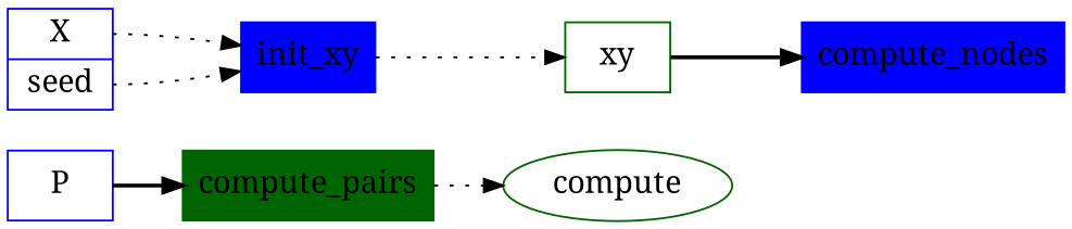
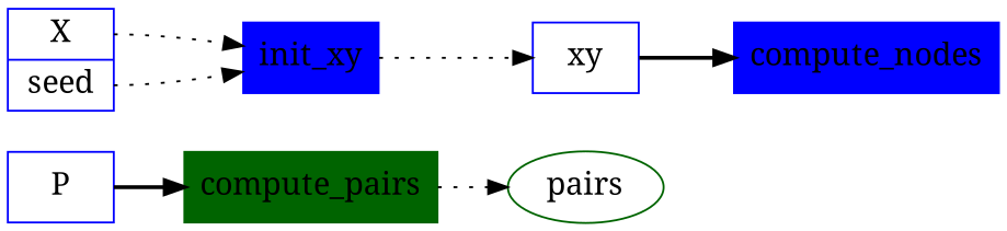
  digraph {
    fontname="Noto Serif"
    rankdir=LR
    node [color=blue fontname="Noto Serif" fontsize=16 shape=record]
    edge [fontname="Noto Serif" style=dotted tailport=f0]
    n1 [label="<f0> P"]
    n2 [color=darkgreen label="<f0> compute_pairs" style=filled]
-   pairs [color=darkgreen shape=ellipse label=compute]
+   pairs [color=darkgreen shape=ellipse]
    n4 [label="<f0> X| <f1> seed"]
    n5 [label="<f0> init_xy" style=filled]
-   n6 [color=darkgreen label="<f0> xy"]
+   n6 [label="<f0> xy"]
    n7 [label="<f0> compute_nodes" style=filled]
    n1 -> n2 [headport=f0 style=bold]
    n2 -> pairs
    n4 -> n5
    n4 -> n5 [tailport=f1]
    n5 -> n6
    n6 -> n7 [headport=f0 style=bold]
  }
